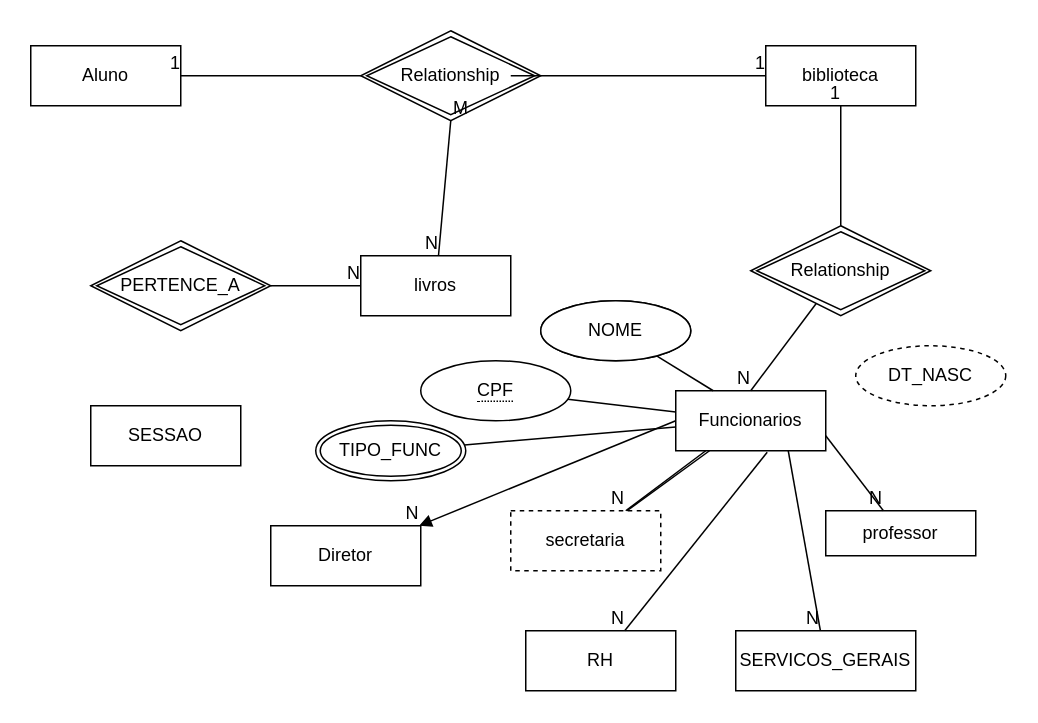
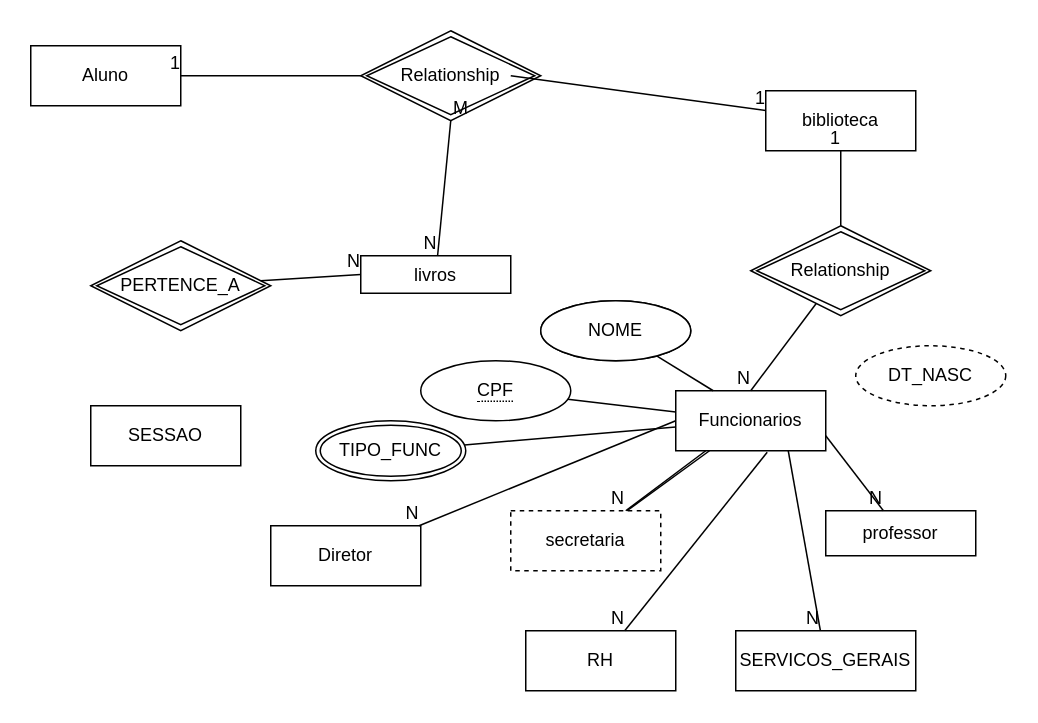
  <mxCell id="0" />
  <mxCell id="1" parent="0" />
  <mxCell id="2" value="Aluno" style="whiteSpace=wrap;html=1;align=center;" vertex="1" parent="1"><mxGeometry x="20" y="30" width="100" height="40" as="geometry" /></mxCell>
  <mxCell id="3" value="Funcionarios" style="whiteSpace=wrap;html=1;align=center;" vertex="1" parent="1"><mxGeometry x="450" y="260" width="100" height="40" as="geometry" /></mxCell>
- <mxCell id="4" value="livros" style="whiteSpace=wrap;html=1;align=center;" vertex="1" parent="1"><mxGeometry x="240" y="170" width="100" height="40" as="geometry" /></mxCell>
- <mxCell id="5" value="biblioteca" style="whiteSpace=wrap;html=1;align=center;" vertex="1" parent="1"><mxGeometry x="510" y="30" width="100" height="40" as="geometry" /></mxCell>
+ <mxCell id="4" value="livros" style="whiteSpace=wrap;html=1;align=center;" vertex="1" parent="1"><mxGeometry x="240" y="170" width="100" height="25" as="geometry" /></mxCell>
+ <mxCell id="5" value="biblioteca" style="whiteSpace=wrap;html=1;align=center;" vertex="1" parent="1"><mxGeometry x="510" y="60" width="100" height="40" as="geometry" /></mxCell>
  <mxCell id="6" value="" style="endArrow=none;html=1;rounded=0;" edge="1" parent="1" source="8" target="2"><mxGeometry relative="1" as="geometry"><mxPoint x="210" y="30" as="sourcePoint" /><mxPoint x="160" y="70" as="targetPoint" /></mxGeometry></mxCell>
  <mxCell id="7" value="1" style="resizable=0;html=1;align=right;verticalAlign=bottom;" connectable="0" vertex="1" parent="6"><mxGeometry x="1" relative="1" as="geometry" /></mxCell>
  <mxCell id="8" value="Relationship" style="shape=rhombus;double=1;perimeter=rhombusPerimeter;whiteSpace=wrap;html=1;align=center;" vertex="1" parent="1"><mxGeometry x="240" y="20" width="120" height="60" as="geometry" /></mxCell>
  <mxCell id="9" value="" style="endArrow=none;html=1;rounded=0;" edge="1" parent="1" target="5"><mxGeometry relative="1" as="geometry"><mxPoint x="340" y="50" as="sourcePoint" /><mxPoint x="500" y="50" as="targetPoint" /></mxGeometry></mxCell>
  <mxCell id="10" value="1" style="resizable=0;html=1;align=right;verticalAlign=bottom;" connectable="0" vertex="1" parent="9"><mxGeometry x="1" relative="1" as="geometry" /></mxCell>
  <mxCell id="11" value="" style="endArrow=none;html=1;rounded=0;" edge="1" parent="1" target="4"><mxGeometry relative="1" as="geometry"><mxPoint x="300" y="80" as="sourcePoint" /><mxPoint x="460" y="80" as="targetPoint" /></mxGeometry></mxCell>
  <mxCell id="12" value="M" style="resizable=0;html=1;align=left;verticalAlign=bottom;" connectable="0" vertex="1" parent="11"><mxGeometry x="-1" relative="1" as="geometry" /></mxCell>
  <mxCell id="13" value="N" style="resizable=0;html=1;align=right;verticalAlign=bottom;" connectable="0" vertex="1" parent="11"><mxGeometry x="1" relative="1" as="geometry" /></mxCell>
  <mxCell id="14" value="Relationship" style="shape=rhombus;double=1;perimeter=rhombusPerimeter;whiteSpace=wrap;html=1;align=center;" vertex="1" parent="1"><mxGeometry x="500" y="150" width="120" height="60" as="geometry" /></mxCell>
  <mxCell id="15" value="" style="endArrow=none;html=1;rounded=0;" edge="1" parent="1" source="14" target="5"><mxGeometry relative="1" as="geometry"><mxPoint x="390" y="110" as="sourcePoint" /><mxPoint x="550" y="110" as="targetPoint" /></mxGeometry></mxCell>
  <mxCell id="16" value="1" style="resizable=0;html=1;align=right;verticalAlign=bottom;" connectable="0" vertex="1" parent="15"><mxGeometry x="1" relative="1" as="geometry" /></mxCell>
  <mxCell id="17" value="" style="endArrow=none;html=1;rounded=0;entryX=0.5;entryY=0;entryDx=0;entryDy=0;" edge="1" parent="1" source="14" target="3"><mxGeometry relative="1" as="geometry"><mxPoint x="330" y="250" as="sourcePoint" /><mxPoint x="490" y="250" as="targetPoint" /></mxGeometry></mxCell>
  <mxCell id="18" value="N" style="resizable=0;html=1;align=right;verticalAlign=bottom;" connectable="0" vertex="1" parent="17"><mxGeometry x="1" relative="1" as="geometry" /></mxCell>
  <mxCell id="19" value="PERTENCE_A" style="shape=rhombus;double=1;perimeter=rhombusPerimeter;whiteSpace=wrap;html=1;align=center;" vertex="1" parent="1"><mxGeometry x="60" y="160" width="120" height="60" as="geometry" /></mxCell>
  <mxCell id="20" value="SESSAO" style="whiteSpace=wrap;html=1;align=center;" vertex="1" parent="1"><mxGeometry x="60" y="270" width="100" height="40" as="geometry" /></mxCell>
  <mxCell id="21" value="" style="endArrow=none;html=1;rounded=0;entryX=0;entryY=0.5;entryDx=0;entryDy=0;" edge="1" parent="1" source="19" target="4"><mxGeometry relative="1" as="geometry"><mxPoint x="30" y="260" as="sourcePoint" /><mxPoint x="190" y="260" as="targetPoint" /></mxGeometry></mxCell>
  <mxCell id="22" value="N" style="resizable=0;html=1;align=right;verticalAlign=bottom;" connectable="0" vertex="1" parent="21"><mxGeometry x="1" relative="1" as="geometry" /></mxCell>
  <mxCell id="23" value="Diretor" style="whiteSpace=wrap;html=1;align=center;" vertex="1" parent="1"><mxGeometry x="180" y="350" width="100" height="40" as="geometry" /></mxCell>
  <mxCell id="24" value="secretaria" style="whiteSpace=wrap;html=1;align=center;dashed=1;" vertex="1" parent="1"><mxGeometry x="340" y="340" width="100" height="40" as="geometry" /></mxCell>
  <mxCell id="25" value="professor" style="whiteSpace=wrap;html=1;align=center;" vertex="1" parent="1"><mxGeometry x="550" y="340" width="100" height="30" as="geometry" /></mxCell>
  <mxCell id="26" value="RH" style="whiteSpace=wrap;html=1;align=center;" vertex="1" parent="1"><mxGeometry x="350" y="420" width="100" height="40" as="geometry" /></mxCell>
  <mxCell id="27" value="SERVICOS_GERAIS" style="whiteSpace=wrap;html=1;align=center;" vertex="1" parent="1"><mxGeometry x="490" y="420" width="120" height="40" as="geometry" /></mxCell>
- <mxCell id="28" value="" style="endArrow=block;html=1;rounded=0;exitX=0;exitY=0.5;exitDx=0;exitDy=0;" edge="1" parent="1" source="3" target="23"><mxGeometry relative="1" as="geometry"><mxPoint x="270" y="290" as="sourcePoint" /><mxPoint x="430" y="290" as="targetPoint" /></mxGeometry></mxCell>
+ <mxCell id="28" value="" style="endArrow=none;html=1;rounded=0;exitX=0;exitY=0.5;exitDx=0;exitDy=0;" edge="1" parent="1" source="3" target="23"><mxGeometry relative="1" as="geometry"><mxPoint x="270" y="290" as="sourcePoint" /><mxPoint x="430" y="290" as="targetPoint" /></mxGeometry></mxCell>
  <mxCell id="29" value="N" style="resizable=0;html=1;align=right;verticalAlign=bottom;" connectable="0" vertex="1" parent="28"><mxGeometry x="1" relative="1" as="geometry" /></mxCell>
  <mxCell id="30" value="" style="endArrow=none;html=1;rounded=0;" edge="1" parent="1" target="24"><mxGeometry relative="1" as="geometry"><mxPoint x="470" y="300" as="sourcePoint" /><mxPoint x="310" y="350" as="targetPoint" /></mxGeometry></mxCell>
  <mxCell id="31" value="N" style="resizable=0;html=1;align=right;verticalAlign=bottom;" connectable="0" vertex="1" parent="30"><mxGeometry x="1" relative="1" as="geometry" /></mxCell>
  <mxCell id="32" value="" style="endArrow=none;html=1;rounded=0;exitX=1;exitY=0.75;exitDx=0;exitDy=0;" edge="1" parent="1" source="3" target="25"><mxGeometry relative="1" as="geometry"><mxPoint x="480" y="310" as="sourcePoint" /><mxPoint x="446.667" y="350" as="targetPoint" /></mxGeometry></mxCell>
  <mxCell id="33" value="N" style="resizable=0;html=1;align=right;verticalAlign=bottom;" connectable="0" vertex="1" parent="32"><mxGeometry x="1" relative="1" as="geometry" /></mxCell>
  <mxCell id="34" value="" style="endArrow=none;html=1;rounded=0;exitX=0.75;exitY=1;exitDx=0;exitDy=0;" edge="1" parent="1" source="3" target="27"><mxGeometry relative="1" as="geometry"><mxPoint x="560" y="300" as="sourcePoint" /><mxPoint x="595.714" y="350" as="targetPoint" /></mxGeometry></mxCell>
  <mxCell id="35" value="N" style="resizable=0;html=1;align=right;verticalAlign=bottom;" connectable="0" vertex="1" parent="34"><mxGeometry x="1" relative="1" as="geometry" /></mxCell>
  <mxCell id="36" value="" style="endArrow=none;html=1;rounded=0;exitX=0.61;exitY=1.025;exitDx=0;exitDy=0;exitPerimeter=0;" edge="1" parent="1" source="3" target="26"><mxGeometry relative="1" as="geometry"><mxPoint x="535" y="310" as="sourcePoint" /><mxPoint x="556.429" y="430" as="targetPoint" /></mxGeometry></mxCell>
  <mxCell id="37" value="N" style="resizable=0;html=1;align=right;verticalAlign=bottom;" connectable="0" vertex="1" parent="36"><mxGeometry x="1" relative="1" as="geometry" /></mxCell>
  <mxCell id="38" value="NOME" style="ellipse;whiteSpace=wrap;html=1;align=center;" vertex="1" parent="1"><mxGeometry x="360" y="200" width="100" height="40" as="geometry" /></mxCell>
  <mxCell id="39" value="&lt;span style=&quot;border-bottom: 1px dotted&quot;&gt;CPF&lt;/span&gt;" style="ellipse;whiteSpace=wrap;html=1;align=center;" vertex="1" parent="1"><mxGeometry x="280" y="240" width="100" height="40" as="geometry" /></mxCell>
  <mxCell id="40" value="DT_NASC" style="ellipse;whiteSpace=wrap;html=1;align=center;dashed=1;" vertex="1" parent="1"><mxGeometry x="570" y="230" width="100" height="40" as="geometry" /></mxCell>
  <mxCell id="41" value="TIPO_FUNC" style="ellipse;shape=doubleEllipse;margin=3;whiteSpace=wrap;html=1;align=center;" vertex="1" parent="1"><mxGeometry x="210" y="280" width="100" height="40" as="geometry" /></mxCell>
  <mxCell id="42" value="" style="endArrow=none;html=1;rounded=0;entryX=0.25;entryY=0;entryDx=0;entryDy=0;" edge="1" parent="1" source="38" target="3"><mxGeometry relative="1" as="geometry"><mxPoint x="430" y="210" as="sourcePoint" /><mxPoint x="520" y="140" as="targetPoint" /></mxGeometry></mxCell>
  <mxCell id="43" value="NOME" style="ellipse;whiteSpace=wrap;html=1;align=center;" vertex="1" parent="1"><mxGeometry x="360" y="200" width="100" height="40" as="geometry" /></mxCell>
  <mxCell id="44" value="" style="endArrow=none;html=1;rounded=0;" edge="1" parent="1" source="39" target="3"><mxGeometry relative="1" as="geometry"><mxPoint x="290" y="270" as="sourcePoint" /><mxPoint x="450" y="270" as="targetPoint" /></mxGeometry></mxCell>
  <mxCell id="45" value="" style="endArrow=none;html=1;rounded=0;" edge="1" parent="1" source="41" target="3"><mxGeometry relative="1" as="geometry"><mxPoint x="330" y="300" as="sourcePoint" /><mxPoint x="440" y="300" as="targetPoint" /></mxGeometry></mxCell>
  <mxCell id="46" value="" style="endArrow=none;html=1;rounded=0;" edge="1" parent="1" source="3" target="24"><mxGeometry relative="1" as="geometry"><mxPoint x="500" y="300" as="sourcePoint" /><mxPoint x="500" y="460" as="targetPoint" /></mxGeometry></mxCell>
